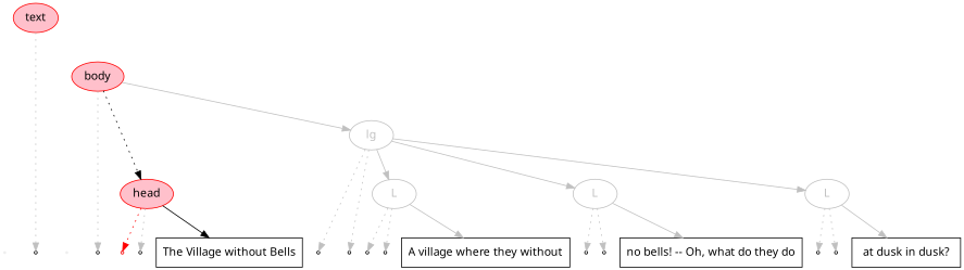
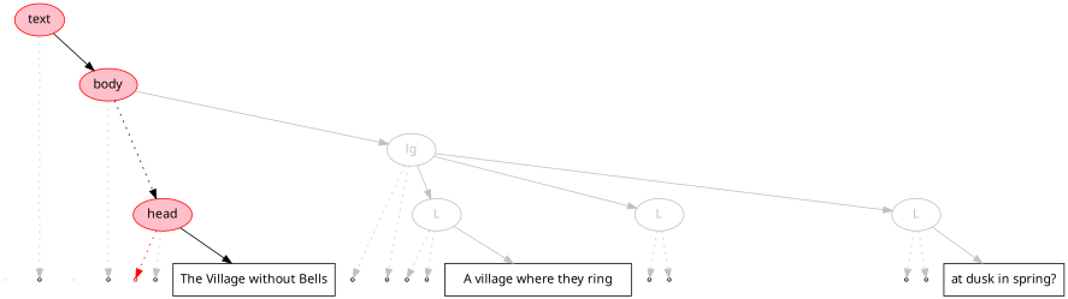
  digraph {
    fontname="Noto Sans"
    node [color=black fillcolor="#EEEEEE" fontname="Noto Sans" ordering=out shape=point style=filled]
    edge [color=gray fontname="Noto Sans" style=dotted]
    n1 [color=transparent label="t\n(" style=invisible]
    n2 [color=transparent label="b\n("]
    n3 [color=red label="h\n("]
    n4 [label="h\n)"]
    n5 [label="lg\n("]
    n6 [label="l\n("]
    n7 [label="l\n)"]
    n8 [label="l\n("]
    n9 [label="l\n)"]
    n10 [label="l\n("]
    n11 [label="l\n)"]
    n12 [label="lg\n)"]
    n13 [label="b\n)"]
    n14 [label="t\nend"]
    n15 [label="The Village without Bells" shape=box style=solid]
-   n16 [label="A village where they without" shape=box style=solid]
-   n17 [label="no bells! -- Oh, what do they do" shape=box style=solid]
-   n18 [label="at dusk in dusk?" shape=box style=solid]
+   n16 [label="A village where they ring" shape=box style=solid]
+   n18 [label="at dusk in spring?" shape=box style=solid]
    text [color=red fillcolor=pink fontcolor=black shape=oval]
    body [color=red fillcolor=pink fontcolor=black shape=oval]
    head [color=red fillcolor=pink fontcolor=black shape=oval]
    lg [color=gray fontcolor=gray shape=oval fillcolor="" style=""]
    n23 [color=gray fontcolor=gray label=L shape=oval fillcolor="" style=""]
    n24 [color=gray fontcolor=gray label=L shape=oval fillcolor="" style=""]
    n25 [color=gray fontcolor=gray label=L shape=oval fillcolor="" style=""]
    subgraph sub_1 {
      rank=same
      n1
      n2
      n3
      n4
      n5
      n6
      n7
      n8
      n9
      n10
      n11
      n12
      n13
      n14
      n15
      n16
-     n17
      n18
    }
    text -> n1 [arrowhead=none color=red style=invisible]
    text -> n14
+   text -> body [color=black style=""]
    body -> n2 [arrowhead=none color=red style=invisible]
    body -> n13
    body -> head [color=black]
    body -> lg [style=""]
    head -> n3 [color=red]
    head -> n4
    head -> n15 [color=black style=""]
    lg -> n5
    lg -> n12
    lg -> n23 [style=""]
    lg -> n24 [style=""]
    lg -> n25 [style=""]
    n23 -> n6
    n23 -> n7
    n23 -> n16 [style=""]
    n24 -> n8
    n24 -> n9
-   n24 -> n17 [style=""]
    n25 -> n10
    n25 -> n11
    n25 -> n18 [style=""]
  }
